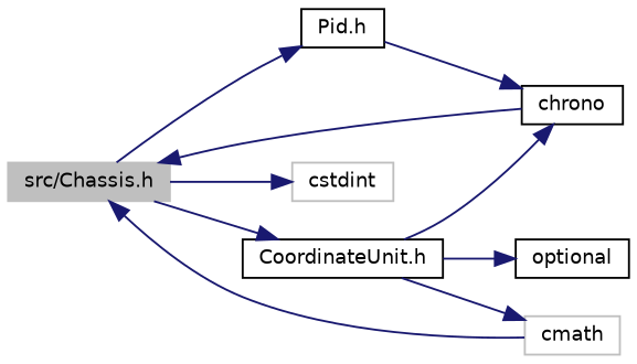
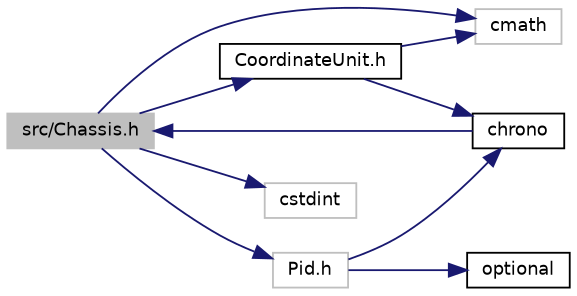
  digraph {
    fontname="DejaVu Sans"
    rankdir=LR
    node [color=black fillcolor=white fontname="DejaVu Sans" fontsize=10 shape=record style=filled]
    edge [color=midnightblue fontname="DejaVu Sans" fontsize=10 labelfontname=Helvetica labelfontsize=10 style=solid]
    n1 [color=grey75 fillcolor=grey75 fontcolor=black height=0.2 label="src/Chassis.h" width=0.4]
    n2 [height=0.2 label="CoordinateUnit.h" width=0.4]
    n3 [color=grey75 height=0.2 label=cmath width=0.4]
-   n4 [height=0.2 label="Pid.h" width=0.4]
+   n4 [color=grey75 height=0.2 label="Pid.h" width=0.4]
    n5 [color=grey75 height=0.2 label=cstdint width=0.4]
    n6 [height=0.2 label=chrono width=0.4]
    n7 [height=0.2 label=optional width=0.4]
    n1 -> n2
-   n3 -> n1
+   n1 -> n3
    n1 -> n4
    n1 -> n5
    n2 -> n3
    n2 -> n6
    n4 -> n6
-   n2 -> n7
+   n4 -> n7
    n6 -> n1
  }
